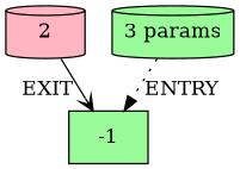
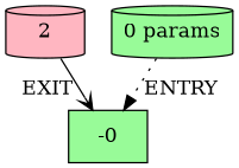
  digraph {
    fontname="DejaVu Serif"
    node [fillcolor=palegreen fontname="DejaVu Serif" shape=cylinder style=filled]
    edge [fontname="DejaVu Serif"]
    n1 [fillcolor=lightpink label=2]
-   -1 [shape=box]
-   n3 [label="3 params"]
+   -1 [shape=box label=-0]
+   n3 [label="0 params"]
    n1 -> -1 [arrowhead=vee style=solid xlabel=EXIT]
    n3 -> -1 [arrowhead=normal style=dotted xlabel=ENTRY]
  }
